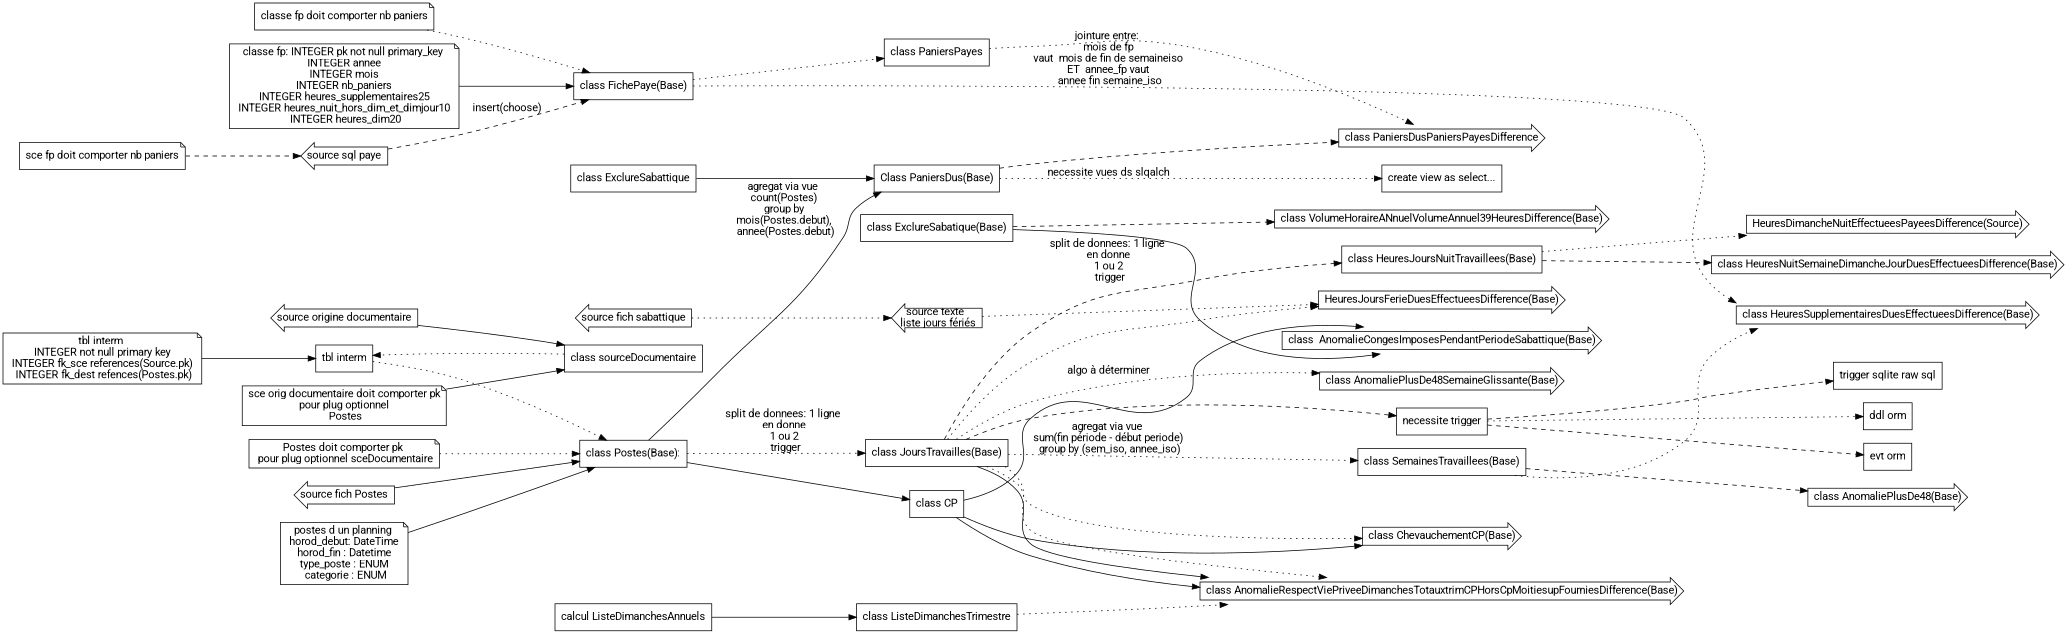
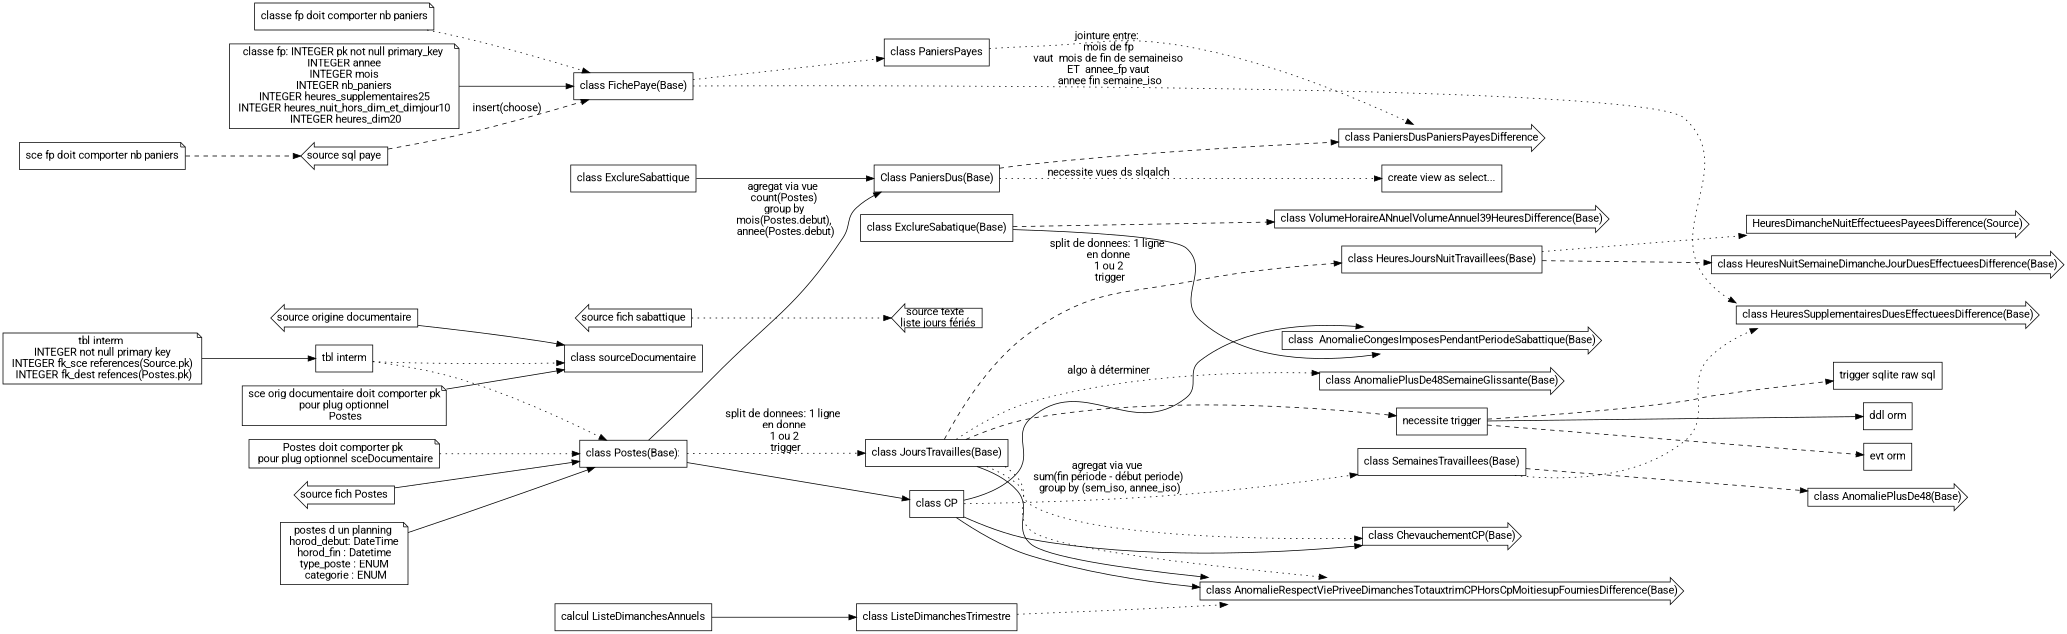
  digraph {
    fontname=Roboto
    rankdir=LR
    node [fontname=Roboto shape=box]
    edge [fontname=Roboto style=dotted]
    "postes d un planning \n horod_debut: DateTime \n horod_fin : Datetime \n type_poste : ENUM \n categorie : ENUM" [shape=note]
    "class Postes(Base):"
    "Class PaniersDus(Base)"
    "class JoursTravailles(Base)"
    "class CP"
    "sce fp doit comporter nb paniers" [shape=note]
    n7 [label="source sql paye" shape=larrow]
    "class FichePaye(Base)"
    "classe fp doit comporter nb paniers" [shape=note]
    "class HeuresSupplementairesDuesEffectueesDifference(Base)" [shape=rarrow]
    "class PaniersPayes"
    "classe fp: INTEGER pk not null primary_key \n INTEGER annee \n INTEGER mois \n INTEGER nb_paniers \n INTEGER heures_supplementaires25 \n INTEGER heures_nuit_hors_dim_et_dimjour10 \n INTEGER heures_dim20" [shape=note]
    "sce orig documentaire doit comporter pk\n pour plug optionnel \n Postes" [shape=note]
    "class sourceDocumentaire"
    "tbl interm"
    "Postes doit comporter pk \n pour plug optionnel sceDocumentaire" [shape=note]
    "tbl interm \n INTEGER not null primary key \n INTEGER fk_sce references(Source.pk) \n INTEGER fk_dest refences(Postes.pk)" [shape=note]
    "source texte \n liste jours fériés" [shape=larrow]
-   "HeuresJoursFerieDuesEffectueesDifference(Base)" [shape=rarrow]
    "source fich Postes" [shape=larrow]
    "source fich sabattique" [shape=larrow]
    "class VolumeHoraireANnuelVolumeAnnuel39HeuresDifference(Base)" [shape=rarrow]
    "class ExclureSabatique(Base)"
    "class  AnomalieCongesImposesPendantPeriodeSabattique(Base)" [shape=rarrow]
    "source origine documentaire" [shape=larrow]
    "class HeuresNuitSemaineDimancheJourDuesEffectueesDifference(Base)" [shape=rarrow]
    n27 [label="HeuresDimancheNuitEffectueesPayeesDifference(Source)" shape=rarrow]
    "class ChevauchementCP(Base)" [shape=rarrow]
    "class AnomaliePlusDe48(Base)" [shape=rarrow]
    "class AnomaliePlusDe48SemaineGlissante(Base)" [shape=rarrow]
    "class AnomalieRespectViePriveeDimanchesTotauxtrimCPHorsCpMoitiesupFourniesDifference(Base)" [shape=rarrow]
    "class PaniersDusPaniersPayesDifference" [shape=rarrow]
    "create view as select..."
    "necessite trigger"
    "class SemainesTravaillees(Base)"
    "class HeuresJoursNuitTravaillees(Base)"
    "trigger sqlite raw sql"
    "ddl orm"
    "evt orm"
    "calcul ListeDimanchesAnnuels"
    "class ListeDimanchesTrimestre"
    "class ExclureSabattique"
    "postes d un planning \n horod_debut: DateTime \n horod_fin : Datetime \n type_poste : ENUM \n categorie : ENUM" -> "class Postes(Base):" [style=solid]
    "class Postes(Base):" -> "Class PaniersDus(Base)" [label="agregat via vue \n count(Postes) \n group by \n mois(Postes.debut), \n annee(Postes.debut)" style=solid]
    "class Postes(Base):" -> "class JoursTravailles(Base)" [label="split de donnees: 1 ligne \n en donne \n 1 ou 2 \n trigger"]
    "class Postes(Base):" -> "class CP" [style=solid]
    "Class PaniersDus(Base)" -> "class PaniersDusPaniersPayesDifference" [style=dashed]
    "Class PaniersDus(Base)" -> "create view as select..." [label="necessite vues ds slqalch"]
-   "class JoursTravailles(Base)" -> "HeuresJoursFerieDuesEffectueesDifference(Base)"
    "class JoursTravailles(Base)" -> "class ChevauchementCP(Base)"
    "class JoursTravailles(Base)" -> "class AnomaliePlusDe48SemaineGlissante(Base)" [label="algo à déterminer"]
    "class JoursTravailles(Base)" -> "class AnomalieRespectViePriveeDimanchesTotauxtrimCPHorsCpMoitiesupFourniesDifference(Base)" [style=solid]
    "class JoursTravailles(Base)" -> "class AnomalieRespectViePriveeDimanchesTotauxtrimCPHorsCpMoitiesupFourniesDifference(Base)"
    "class JoursTravailles(Base)" -> "necessite trigger" [style=dashed]
-   "class JoursTravailles(Base)" -> "class SemainesTravaillees(Base)" [label="agregat via vue \n sum(fin période - début periode) \n group by (sem_iso, annee_iso)"]
+   "class CP" -> "class SemainesTravaillees(Base)" [label="agregat via vue \n sum(fin période - début periode) \n group by (sem_iso, annee_iso)"]
    "class JoursTravailles(Base)" -> "class HeuresJoursNuitTravaillees(Base)" [label="split de donnees: 1 ligne \n en donne \n 1 ou 2 \n trigger" style=dashed]
    "class CP" -> "class  AnomalieCongesImposesPendantPeriodeSabattique(Base)" [style=solid]
    "class CP" -> "class ChevauchementCP(Base)" [style=solid]
    "class CP" -> "class AnomalieRespectViePriveeDimanchesTotauxtrimCPHorsCpMoitiesupFourniesDifference(Base)" [style=solid]
    "sce fp doit comporter nb paniers" -> n7 [style=dashed]
    n7 -> "class FichePaye(Base)" [label="insert(choose)" style=dashed]
    "class FichePaye(Base)" -> "class HeuresSupplementairesDuesEffectueesDifference(Base)" [label="jointure entre: \n mois de fp \n vaut  mois de fin de semaineiso \n ET  annee_fp vaut \n annee fin semaine_iso"]
    "class FichePaye(Base)" -> "class PaniersPayes"
    "classe fp doit comporter nb paniers" -> "class FichePaye(Base)"
    "class PaniersPayes" -> "class PaniersDusPaniersPayesDifference"
    "classe fp: INTEGER pk not null primary_key \n INTEGER annee \n INTEGER mois \n INTEGER nb_paniers \n INTEGER heures_supplementaires25 \n INTEGER heures_nuit_hors_dim_et_dimjour10 \n INTEGER heures_dim20" -> "class FichePaye(Base)" [style=solid]
    "sce orig documentaire doit comporter pk\n pour plug optionnel \n Postes" -> "class sourceDocumentaire" [style=solid]
-   "class sourceDocumentaire" -> "tbl interm"
+   "tbl interm" -> "class sourceDocumentaire"
    "tbl interm" -> "class Postes(Base):"
    "Postes doit comporter pk \n pour plug optionnel sceDocumentaire" -> "class Postes(Base):"
    "tbl interm \n INTEGER not null primary key \n INTEGER fk_sce references(Source.pk) \n INTEGER fk_dest refences(Postes.pk)" -> "tbl interm" [style=solid]
-   "source texte \n liste jours fériés" -> "HeuresJoursFerieDuesEffectueesDifference(Base)"
    "source fich Postes" -> "class Postes(Base):" [style=solid]
    "source fich sabattique" -> "source texte \n liste jours fériés"
    "class ExclureSabatique(Base)" -> "class VolumeHoraireANnuelVolumeAnnuel39HeuresDifference(Base)" [style=dashed]
    "class ExclureSabatique(Base)" -> "class  AnomalieCongesImposesPendantPeriodeSabattique(Base)" [style=solid]
    "source origine documentaire" -> "class sourceDocumentaire" [style=solid]
    "necessite trigger" -> "trigger sqlite raw sql" [style=dashed]
-   "necessite trigger" -> "ddl orm"
+   "necessite trigger" -> "ddl orm" [style=solid]
    "necessite trigger" -> "evt orm" [style=dashed]
    "class SemainesTravaillees(Base)" -> "class HeuresSupplementairesDuesEffectueesDifference(Base)"
    "class SemainesTravaillees(Base)" -> "class AnomaliePlusDe48(Base)" [style=dashed]
    "class HeuresJoursNuitTravaillees(Base)" -> "class HeuresNuitSemaineDimancheJourDuesEffectueesDifference(Base)" [style=dashed]
    "class HeuresJoursNuitTravaillees(Base)" -> n27
    "calcul ListeDimanchesAnnuels" -> "class ListeDimanchesTrimestre" [style=solid]
    "class ListeDimanchesTrimestre" -> "class AnomalieRespectViePriveeDimanchesTotauxtrimCPHorsCpMoitiesupFourniesDifference(Base)"
    "class ExclureSabattique" -> "Class PaniersDus(Base)" [style=solid]
  }
